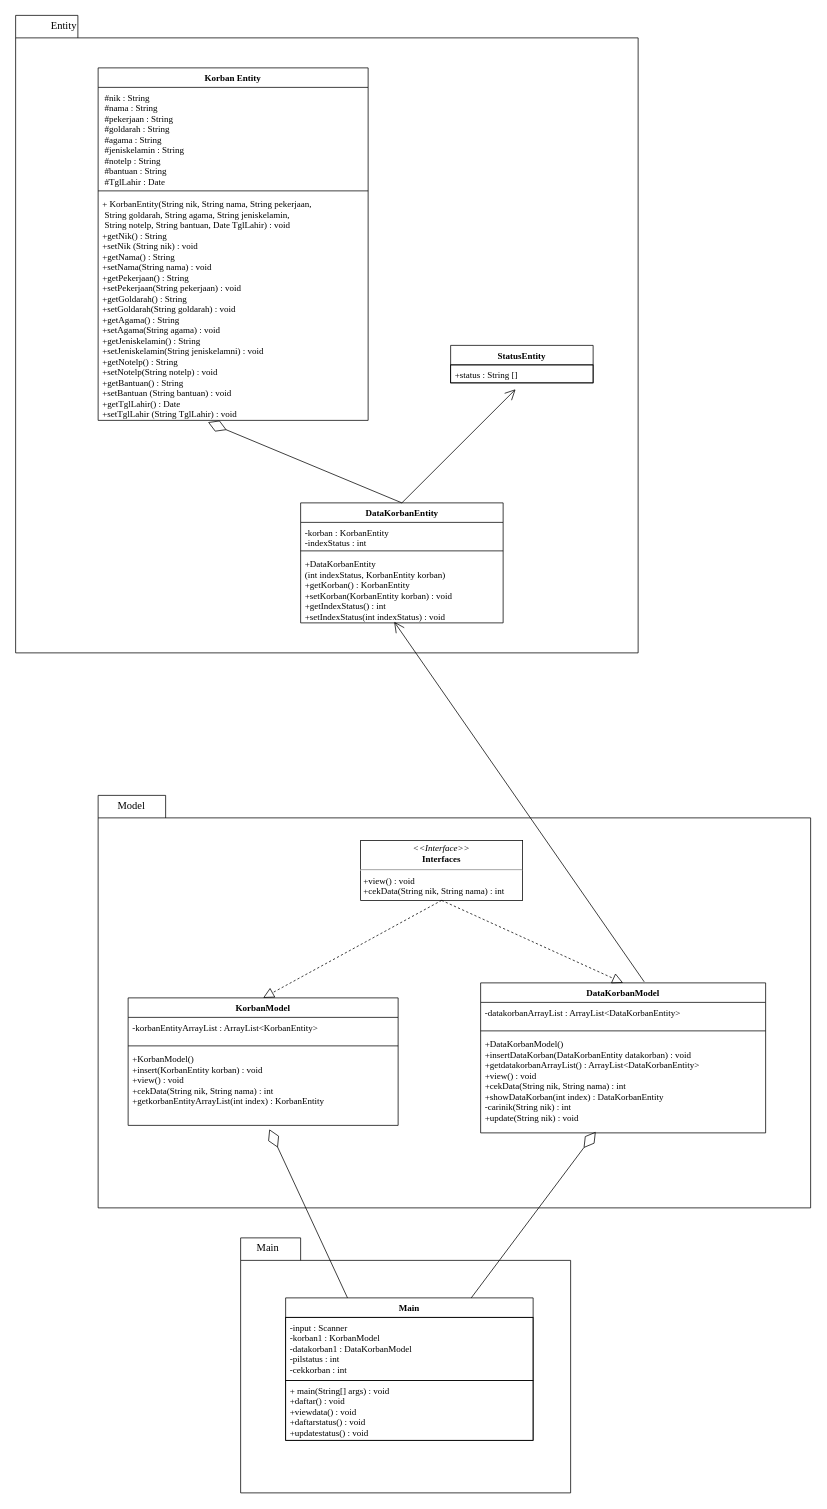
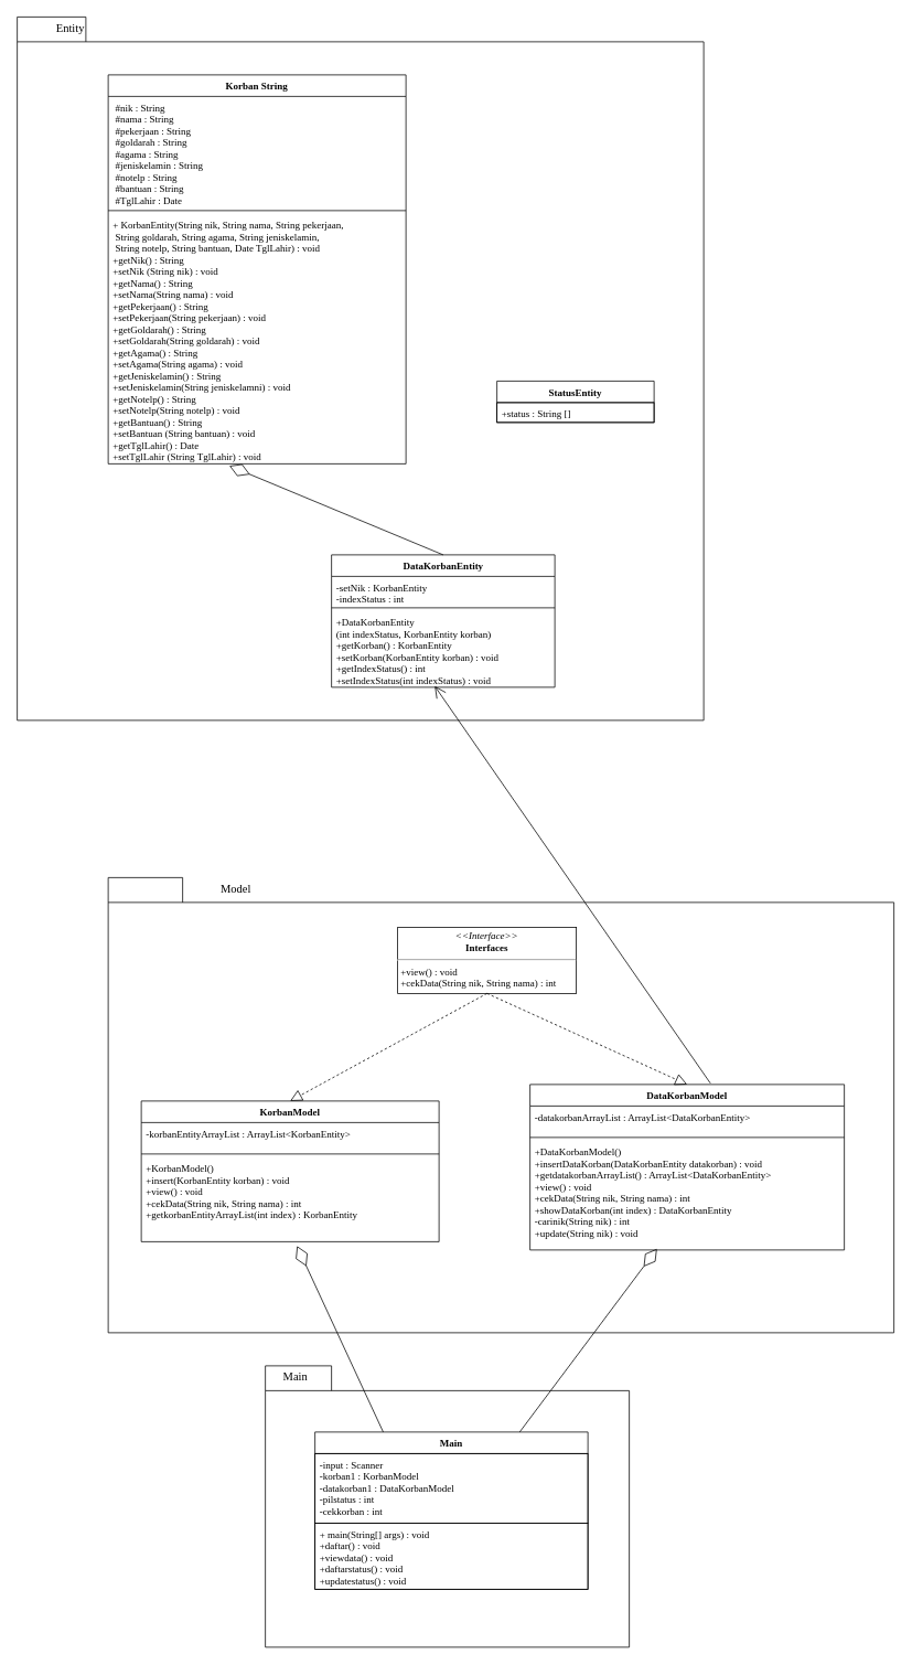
  <mxCell id="0" />
  <mxCell id="1" parent="0" />
  <mxCell id="2" value="" style="shape=folder;fontStyle=1;spacingTop=10;tabWidth=80;tabHeight=30;tabPosition=left;html=1;fontFamily=Verdana;fontSize=12;" vertex="1" parent="1"><mxGeometry x="20" y="20" width="830" height="850" as="geometry" /></mxCell>
- <mxCell id="3" value="Korban Entity" style="swimlane;fontStyle=1;align=center;verticalAlign=top;childLayout=stackLayout;horizontal=1;startSize=26;horizontalStack=0;resizeParent=1;resizeParentMax=0;resizeLast=0;collapsible=1;marginBottom=0;fontFamily=Verdana;fontSize=12;" vertex="1" parent="1"><mxGeometry x="130" y="90" width="360" height="470" as="geometry" /></mxCell>
+ <mxCell id="3" value="Korban String" style="swimlane;fontStyle=1;align=center;verticalAlign=top;childLayout=stackLayout;horizontal=1;startSize=26;horizontalStack=0;resizeParent=1;resizeParentMax=0;resizeLast=0;collapsible=1;marginBottom=0;fontFamily=Verdana;fontSize=12;" vertex="1" parent="1"><mxGeometry x="130" y="90" width="360" height="470" as="geometry" /></mxCell>
  <mxCell id="4" value=" #nik : String&#10; #nama : String&#10; #pekerjaan : String&#10; #goldarah : String&#10; #agama : String&#10; #jeniskelamin : String&#10; #notelp : String&#10; #bantuan : String&#10; #TglLahir : Date" style="text;strokeColor=none;fillColor=none;align=left;verticalAlign=top;spacingLeft=4;spacingRight=4;overflow=hidden;rotatable=0;points=[[0,0.5],[1,0.5]];portConstraint=eastwest;fontFamily=Verdana;fontSize=12;" vertex="1" parent="3"><mxGeometry y="26" width="360" height="134" as="geometry" /></mxCell>
  <mxCell id="5" value="" style="line;strokeWidth=1;fillColor=none;align=left;verticalAlign=middle;spacingTop=-1;spacingLeft=3;spacingRight=3;rotatable=0;labelPosition=right;points=[];portConstraint=eastwest;fontFamily=Verdana;fontSize=12;" vertex="1" parent="3"><mxGeometry y="160" width="360" height="8" as="geometry" /></mxCell>
  <mxCell id="6" value="+ KorbanEntity(String nik, String nama, String pekerjaan, &#10; String goldarah, String agama, String jeniskelamin, &#10; String notelp, String bantuan, Date TglLahir) : void&#10;+getNik() : String&#10;+setNik (String nik) : void&#10;+getNama() : String&#10;+setNama(String nama) : void&#10;+getPekerjaan() : String&#10;+setPekerjaan(String pekerjaan) : void&#10;+getGoldarah() : String&#10;+setGoldarah(String goldarah) : void&#10;+getAgama() : String&#10;+setAgama(String agama) : void&#10;+getJeniskelamin() : String&#10;+setJeniskelamin(String jeniskelamni) : void&#10;+getNotelp() : String&#10;+setNotelp(String notelp) : void&#10;+getBantuan() : String&#10;+setBantuan (String bantuan) : void&#10;+getTglLahir() : Date&#10;+setTglLahir (String TglLahir) : void" style="text;strokeColor=none;fillColor=none;align=left;verticalAlign=top;spacingLeft=4;spacingRight=4;overflow=hidden;rotatable=0;points=[[0,0.5],[1,0.5]];portConstraint=eastwest;fontFamily=Verdana;fontSize=12;" vertex="1" parent="3"><mxGeometry y="168" width="360" height="302" as="geometry" /></mxCell>
  <mxCell id="7" value="Entity" style="text;html=1;align=center;verticalAlign=middle;resizable=0;points=[];autosize=1;fontFamily=Verdana;fontSize=14;" vertex="1" parent="1"><mxGeometry x="54" y="24" width="60" height="20" as="geometry" /></mxCell>
  <mxCell id="8" value="StatusEntity" style="swimlane;fontStyle=1;childLayout=stackLayout;horizontal=1;startSize=26;fillColor=none;horizontalStack=0;resizeParent=1;resizeParentMax=0;resizeLast=0;collapsible=1;marginBottom=0;fontFamily=Verdana;fontSize=12;" vertex="1" parent="1"><mxGeometry x="600" y="460" width="190" height="50" as="geometry" /></mxCell>
  <mxCell id="9" value="+status : String []" style="text;fillColor=none;align=left;verticalAlign=top;spacingLeft=4;spacingRight=4;overflow=hidden;rotatable=0;points=[[0,0.5],[1,0.5]];portConstraint=eastwest;fontFamily=Verdana;strokeColor=#000000;fontSize=12;" vertex="1" parent="8"><mxGeometry y="26" width="190" height="24" as="geometry" /></mxCell>
  <mxCell id="10" value="DataKorbanEntity" style="swimlane;fontStyle=1;align=center;verticalAlign=top;childLayout=stackLayout;horizontal=1;startSize=26;horizontalStack=0;resizeParent=1;resizeParentMax=0;resizeLast=0;collapsible=1;marginBottom=0;fontFamily=Verdana;fontSize=12;html=1;" vertex="1" parent="1"><mxGeometry x="400" y="670" width="270" height="160" as="geometry" /></mxCell>
- <mxCell id="11" value="-korban : KorbanEntity&#10;-indexStatus : int" style="text;strokeColor=none;fillColor=none;align=left;verticalAlign=top;spacingLeft=4;spacingRight=4;overflow=hidden;rotatable=0;points=[[0,0.5],[1,0.5]];portConstraint=eastwest;fontFamily=Verdana;fontSize=12;" vertex="1" parent="10"><mxGeometry y="26" width="270" height="34" as="geometry" /></mxCell>
+ <mxCell id="11" value="-setNik : KorbanEntity&#10;-indexStatus : int" style="text;strokeColor=none;fillColor=none;align=left;verticalAlign=top;spacingLeft=4;spacingRight=4;overflow=hidden;rotatable=0;points=[[0,0.5],[1,0.5]];portConstraint=eastwest;fontFamily=Verdana;fontSize=12;" vertex="1" parent="10"><mxGeometry y="26" width="270" height="34" as="geometry" /></mxCell>
  <mxCell id="12" value="" style="line;strokeWidth=1;fillColor=none;align=left;verticalAlign=middle;spacingTop=-1;spacingLeft=3;spacingRight=3;rotatable=0;labelPosition=right;points=[];portConstraint=eastwest;fontFamily=Verdana;fontSize=12;" vertex="1" parent="10"><mxGeometry y="60" width="270" height="8" as="geometry" /></mxCell>
  <mxCell id="13" value="+DataKorbanEntity&#10;(int indexStatus, KorbanEntity korban)&#10;+getKorban() : KorbanEntity&#10;+setKorban(KorbanEntity korban) : void&#10;+getIndexStatus() : int&#10;+setIndexStatus(int indexStatus) : void" style="text;strokeColor=none;fillColor=none;align=left;verticalAlign=top;spacingLeft=4;spacingRight=4;overflow=hidden;rotatable=0;points=[[0,0.5],[1,0.5]];portConstraint=eastwest;fontFamily=Verdana;fontSize=12;" vertex="1" parent="10"><mxGeometry y="68" width="270" height="92" as="geometry" /></mxCell>
  <mxCell id="14" value="" style="endArrow=diamondThin;endFill=0;endSize=24;html=1;fontFamily=Verdana;fontSize=12;exitX=0.5;exitY=0;exitDx=0;exitDy=0;entryX=0.407;entryY=1.008;entryDx=0;entryDy=0;entryPerimeter=0;" edge="1" parent="1" source="10" target="6"><mxGeometry width="160" relative="1" as="geometry"><mxPoint x="370" y="610" as="sourcePoint" /><mxPoint x="320" y="660" as="targetPoint" /></mxGeometry></mxCell>
- <mxCell id="15" value="" style="endArrow=open;endFill=1;endSize=12;html=1;fontFamily=Verdana;fontSize=12;entryX=0.456;entryY=1.356;entryDx=0;entryDy=0;entryPerimeter=0;exitX=0.5;exitY=0;exitDx=0;exitDy=0;" edge="1" parent="1" source="10" target="9"><mxGeometry width="160" relative="1" as="geometry"><mxPoint x="580" y="640" as="sourcePoint" /><mxPoint x="800" y="580" as="targetPoint" /></mxGeometry></mxCell>
  <mxCell id="16" value="" style="shape=folder;fontStyle=1;spacingTop=10;tabWidth=90;tabHeight=30;tabPosition=left;html=1;fontFamily=Verdana;fontSize=12;" vertex="1" parent="1"><mxGeometry x="130" y="1060" width="950" height="550" as="geometry" /></mxCell>
  <mxCell id="17" value="KorbanModel" style="swimlane;fontStyle=1;align=center;verticalAlign=top;childLayout=stackLayout;horizontal=1;startSize=26;horizontalStack=0;resizeParent=1;resizeParentMax=0;resizeLast=0;collapsible=1;marginBottom=0;fontFamily=Verdana;fontSize=12;" vertex="1" parent="1"><mxGeometry x="170" y="1330" width="360" height="170" as="geometry" /></mxCell>
  <mxCell id="18" value="-korbanEntityArrayList : ArrayList&lt;KorbanEntity&gt;" style="text;strokeColor=none;fillColor=none;align=left;verticalAlign=top;spacingLeft=4;spacingRight=4;overflow=hidden;rotatable=0;points=[[0,0.5],[1,0.5]];portConstraint=eastwest;fontFamily=Verdana;fontSize=12;" vertex="1" parent="17"><mxGeometry y="26" width="360" height="34" as="geometry" /></mxCell>
  <mxCell id="19" value="" style="line;strokeWidth=1;fillColor=none;align=left;verticalAlign=middle;spacingTop=-1;spacingLeft=3;spacingRight=3;rotatable=0;labelPosition=right;points=[];portConstraint=eastwest;fontFamily=Verdana;fontSize=12;" vertex="1" parent="17"><mxGeometry y="60" width="360" height="8" as="geometry" /></mxCell>
  <mxCell id="20" value="+KorbanModel()&#10;+insert(KorbanEntity korban) : void&#10;+view() : void&#10;+cekData(String nik, String nama) : int&#10;+getkorbanEntityArrayList(int index) : KorbanEntity&#10;" style="text;strokeColor=none;fillColor=none;align=left;verticalAlign=top;spacingLeft=4;spacingRight=4;overflow=hidden;rotatable=0;points=[[0,0.5],[1,0.5]];portConstraint=eastwest;fontFamily=Verdana;fontSize=12;" vertex="1" parent="17"><mxGeometry y="68" width="360" height="102" as="geometry" /></mxCell>
- <mxCell id="21" value="Model" style="text;html=1;align=center;verticalAlign=middle;resizable=0;points=[];autosize=1;fontFamily=Verdana;fontSize=14;" vertex="1" parent="1"><mxGeometry x="144" y="1065" width="60" height="20" as="geometry" /></mxCell>
+ <mxCell id="21" value="Model" style="text;html=1;align=center;verticalAlign=middle;resizable=0;points=[];autosize=1;fontFamily=Verdana;fontSize=14;" vertex="1" parent="1"><mxGeometry x="254" y="1065" width="60" height="20" as="geometry" /></mxCell>
  <mxCell id="22" value="&lt;p style=&quot;margin: 4px 0px 0px; text-align: center; font-size: 12px;&quot;&gt;&lt;i style=&quot;font-size: 12px;&quot;&gt;&amp;lt;&amp;lt;Interface&amp;gt;&amp;gt;&lt;/i&gt;&lt;br style=&quot;font-size: 12px;&quot;&gt;&lt;b style=&quot;font-size: 12px;&quot;&gt;Interfaces&lt;/b&gt;&lt;/p&gt;&lt;hr style=&quot;font-size: 12px;&quot;&gt;&lt;p style=&quot;margin: 0px 0px 0px 4px; font-size: 12px;&quot;&gt;&lt;/p&gt;&lt;p style=&quot;margin: 0px 0px 0px 4px; font-size: 12px;&quot;&gt;+view() : void&lt;/p&gt;&lt;p style=&quot;margin: 0px 0px 0px 4px; font-size: 12px;&quot;&gt;+cekData(String nik, String nama) : int&lt;/p&gt;" style="verticalAlign=top;align=left;overflow=fill;fontSize=12;fontFamily=Verdana;html=1;" vertex="1" parent="1"><mxGeometry x="480" y="1120" width="216" height="80" as="geometry" /></mxCell>
  <mxCell id="23" value="DataKorbanModel" style="swimlane;fontStyle=1;align=center;verticalAlign=top;childLayout=stackLayout;horizontal=1;startSize=26;horizontalStack=0;resizeParent=1;resizeParentMax=0;resizeLast=0;collapsible=1;marginBottom=0;fontFamily=Verdana;fontSize=12;" vertex="1" parent="1"><mxGeometry x="640" y="1310" width="380" height="200" as="geometry" /></mxCell>
  <mxCell id="24" value="-datakorbanArrayList : ArrayList&lt;DataKorbanEntity&gt;" style="text;strokeColor=none;fillColor=none;align=left;verticalAlign=top;spacingLeft=4;spacingRight=4;overflow=hidden;rotatable=0;points=[[0,0.5],[1,0.5]];portConstraint=eastwest;fontFamily=Verdana;fontSize=12;" vertex="1" parent="23"><mxGeometry y="26" width="380" height="34" as="geometry" /></mxCell>
  <mxCell id="25" value="" style="line;strokeWidth=1;fillColor=none;align=left;verticalAlign=middle;spacingTop=-1;spacingLeft=3;spacingRight=3;rotatable=0;labelPosition=right;points=[];portConstraint=eastwest;fontFamily=Verdana;fontSize=12;" vertex="1" parent="23"><mxGeometry y="60" width="380" height="8" as="geometry" /></mxCell>
  <mxCell id="26" value="+DataKorbanModel()&#10;+insertDataKorban(DataKorbanEntity datakorban) : void&#10;+getdatakorbanArrayList() : ArrayList&lt;DataKorbanEntity&gt;&#10;+view() : void&#10;+cekData(String nik, String nama) : int&#10;+showDataKorban(int index) : DataKorbanEntity&#10;-carinik(String nik) : int&#10;+update(String nik) : void" style="text;strokeColor=none;fillColor=none;align=left;verticalAlign=top;spacingLeft=4;spacingRight=4;overflow=hidden;rotatable=0;points=[[0,0.5],[1,0.5]];portConstraint=eastwest;fontFamily=Verdana;fontSize=12;" vertex="1" parent="23"><mxGeometry y="68" width="380" height="132" as="geometry" /></mxCell>
  <mxCell id="27" value="" style="endArrow=block;dashed=1;endFill=0;endSize=12;html=1;fontFamily=Verdana;fontSize=12;exitX=0.5;exitY=1;exitDx=0;exitDy=0;entryX=0.5;entryY=0;entryDx=0;entryDy=0;" edge="1" parent="1" source="22" target="17"><mxGeometry width="160" relative="1" as="geometry"><mxPoint x="550" y="1250" as="sourcePoint" /><mxPoint x="710" y="1250" as="targetPoint" /></mxGeometry></mxCell>
  <mxCell id="28" value="" style="endArrow=block;dashed=1;endFill=0;endSize=12;html=1;fontFamily=Verdana;fontSize=12;exitX=0.5;exitY=1;exitDx=0;exitDy=0;entryX=0.5;entryY=0;entryDx=0;entryDy=0;" edge="1" parent="1" source="22" target="23"><mxGeometry width="160" relative="1" as="geometry"><mxPoint x="820" y="1320" as="sourcePoint" /><mxPoint x="980" y="1320" as="targetPoint" /></mxGeometry></mxCell>
  <mxCell id="29" value="" style="endArrow=open;endFill=1;endSize=12;html=1;fontFamily=Verdana;fontSize=12;entryX=0.462;entryY=0.984;entryDx=0;entryDy=0;entryPerimeter=0;exitX=0.574;exitY=-0.007;exitDx=0;exitDy=0;exitPerimeter=0;" edge="1" parent="1" source="23" target="13"><mxGeometry width="160" relative="1" as="geometry"><mxPoint x="840" y="1280" as="sourcePoint" /><mxPoint x="550" y="880" as="targetPoint" /></mxGeometry></mxCell>
  <mxCell id="30" value="" style="shape=folder;fontStyle=1;tabWidth=80;tabHeight=30;tabPosition=left;html=1;boundedLbl=1;fontFamily=Verdana;fontSize=12;" vertex="1" parent="1"><mxGeometry x="320" y="1650" width="440" height="340" as="geometry" /></mxCell>
  <mxCell id="31" value="Main" style="text;html=1;align=center;verticalAlign=middle;resizable=0;points=[];autosize=1;fontSize=14;fontFamily=Verdana;" vertex="1" parent="1"><mxGeometry x="331" y="1654" width="50" height="20" as="geometry" /></mxCell>
  <mxCell id="32" value="Main" style="swimlane;fontStyle=1;align=center;verticalAlign=top;childLayout=stackLayout;horizontal=1;startSize=26;horizontalStack=0;resizeParent=1;resizeParentMax=0;resizeLast=0;collapsible=1;marginBottom=0;fontFamily=Verdana;fontSize=12;" vertex="1" parent="1"><mxGeometry x="380" y="1730" width="330" height="190" as="geometry" /></mxCell>
  <mxCell id="33" value="-input : Scanner&#10;-korban1 : KorbanModel&#10;-datakorban1 : DataKorbanModel&#10;-pilstatus : int&#10;-cekkorban : int" style="text;fillColor=none;align=left;verticalAlign=top;spacingLeft=4;spacingRight=4;overflow=hidden;rotatable=0;points=[[0,0.5],[1,0.5]];portConstraint=eastwest;fontFamily=Verdana;strokeColor=#000000;fontSize=12;" vertex="1" parent="32"><mxGeometry y="26" width="330" height="84" as="geometry" /></mxCell>
  <mxCell id="34" value="+ main(String[] args) : void&#10;+daftar() : void&#10;+viewdata() : void&#10;+daftarstatus() : void&#10;+updatestatus() : void" style="text;fillColor=none;align=left;verticalAlign=top;spacingLeft=4;spacingRight=4;overflow=hidden;rotatable=0;points=[[0,0.5],[1,0.5]];portConstraint=eastwest;fontFamily=Verdana;strokeColor=#000000;fontSize=12;" vertex="1" parent="32"><mxGeometry y="110" width="330" height="80" as="geometry" /></mxCell>
  <mxCell id="35" value="" style="endArrow=diamondThin;endFill=0;endSize=24;html=1;fontFamily=Verdana;fontSize=14;fontColor=#000000;entryX=0.404;entryY=0.989;entryDx=0;entryDy=0;entryPerimeter=0;exitX=0.75;exitY=0;exitDx=0;exitDy=0;" edge="1" parent="1" source="32" target="26"><mxGeometry width="160" relative="1" as="geometry"><mxPoint x="930" y="1900" as="sourcePoint" /><mxPoint x="1090" y="1900" as="targetPoint" /></mxGeometry></mxCell>
  <mxCell id="36" value="" style="endArrow=diamondThin;endFill=0;endSize=24;html=1;fontFamily=Verdana;fontSize=14;fontColor=#000000;entryX=0.523;entryY=1.051;entryDx=0;entryDy=0;entryPerimeter=0;exitX=0.25;exitY=0;exitDx=0;exitDy=0;" edge="1" parent="1" source="32" target="20"><mxGeometry width="160" relative="1" as="geometry"><mxPoint x="900" y="1740" as="sourcePoint" /><mxPoint x="1030" y="1760" as="targetPoint" /></mxGeometry></mxCell>
